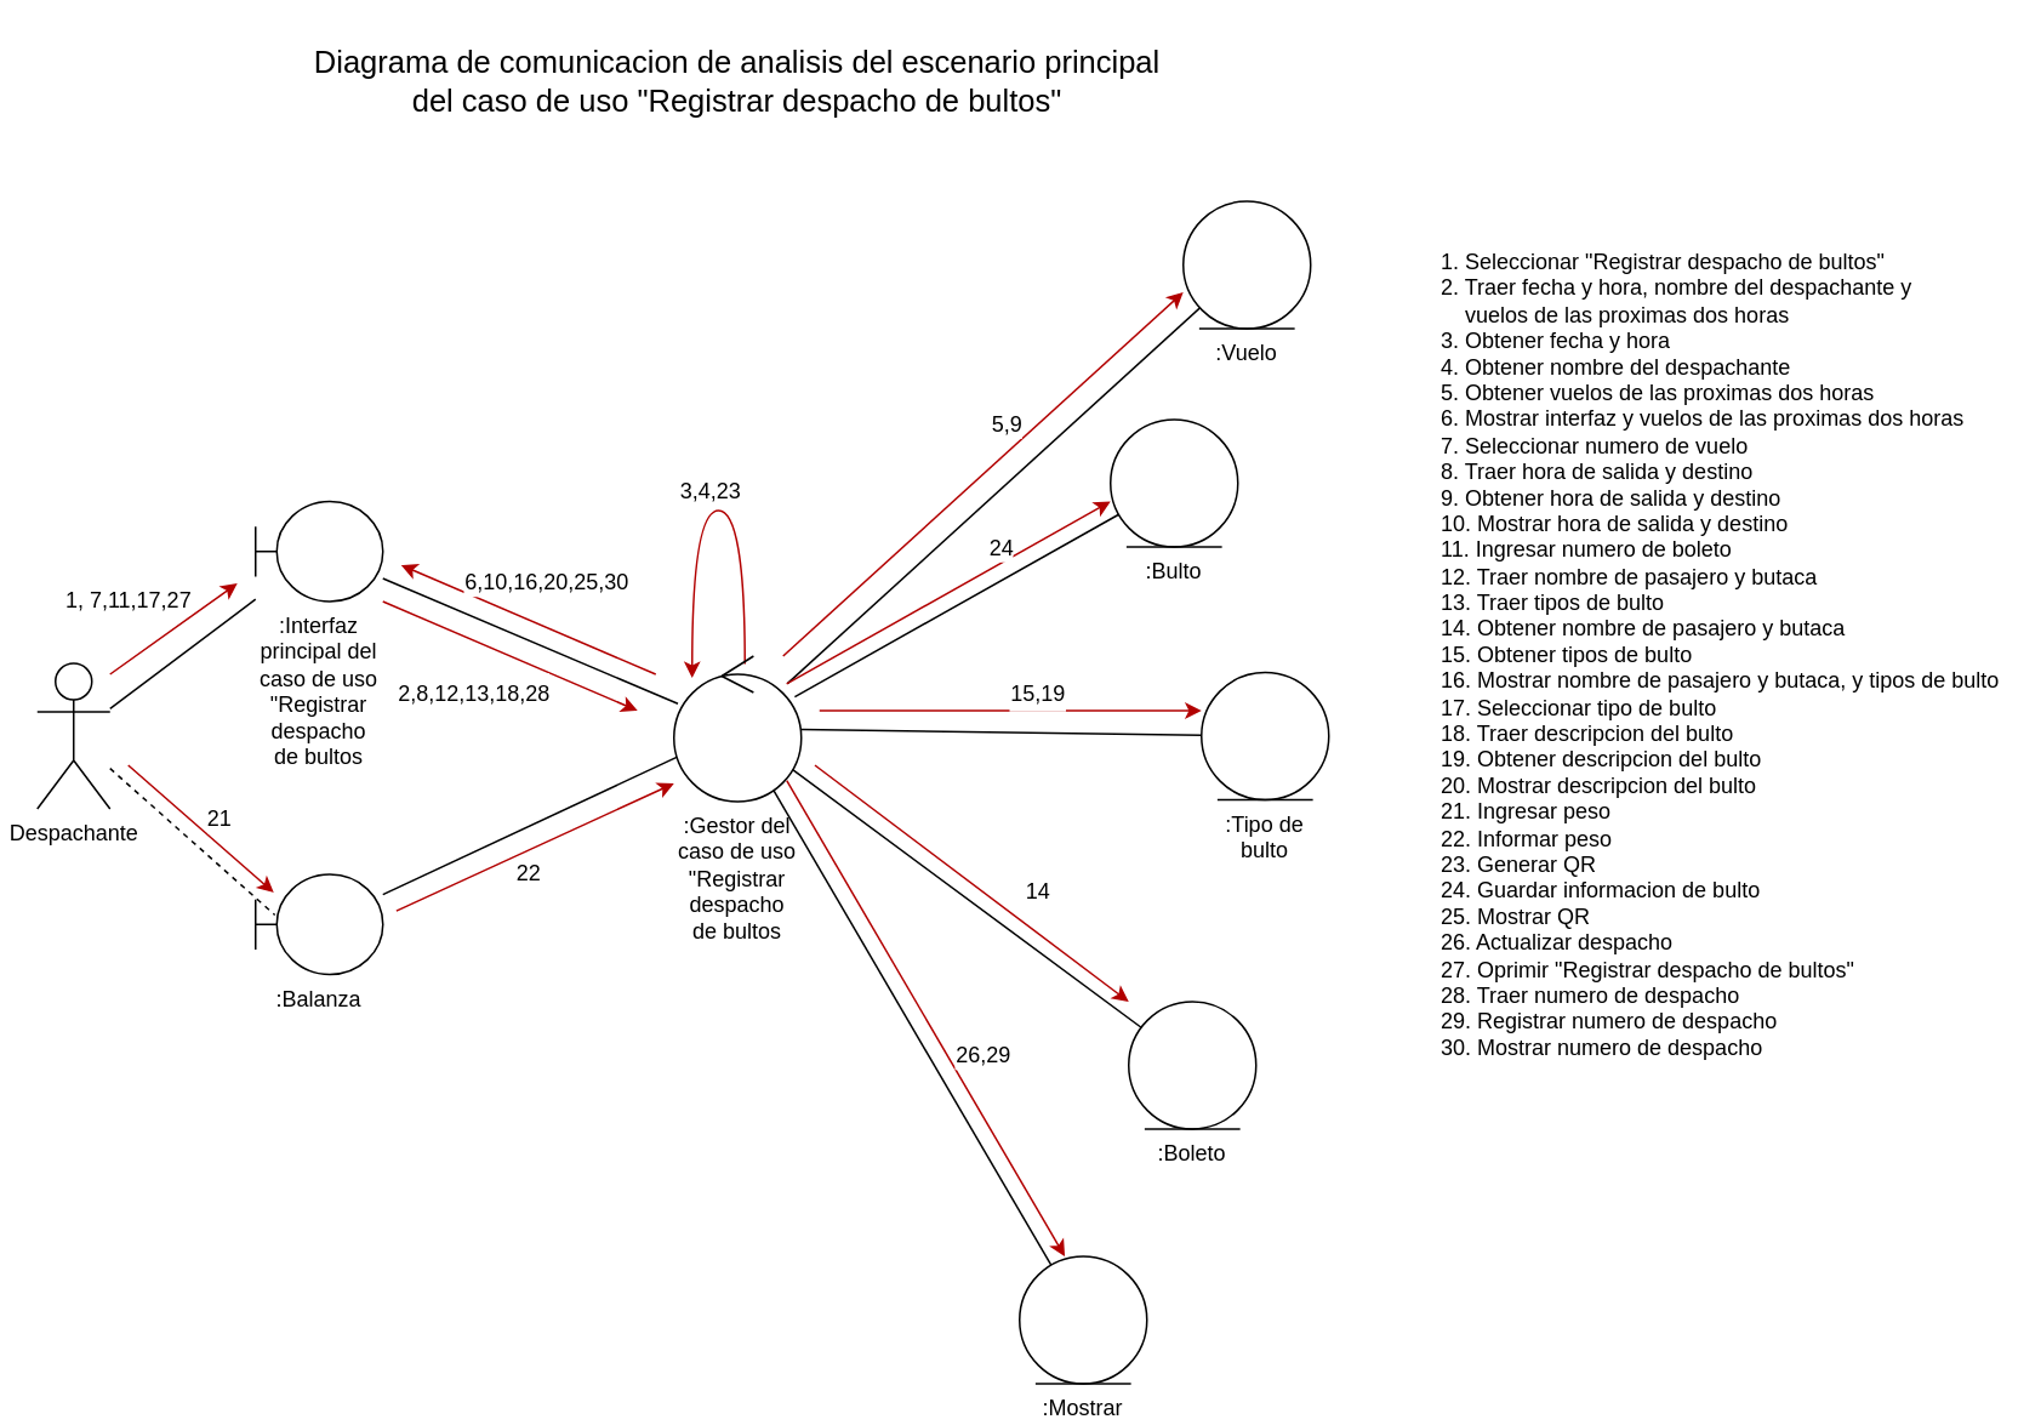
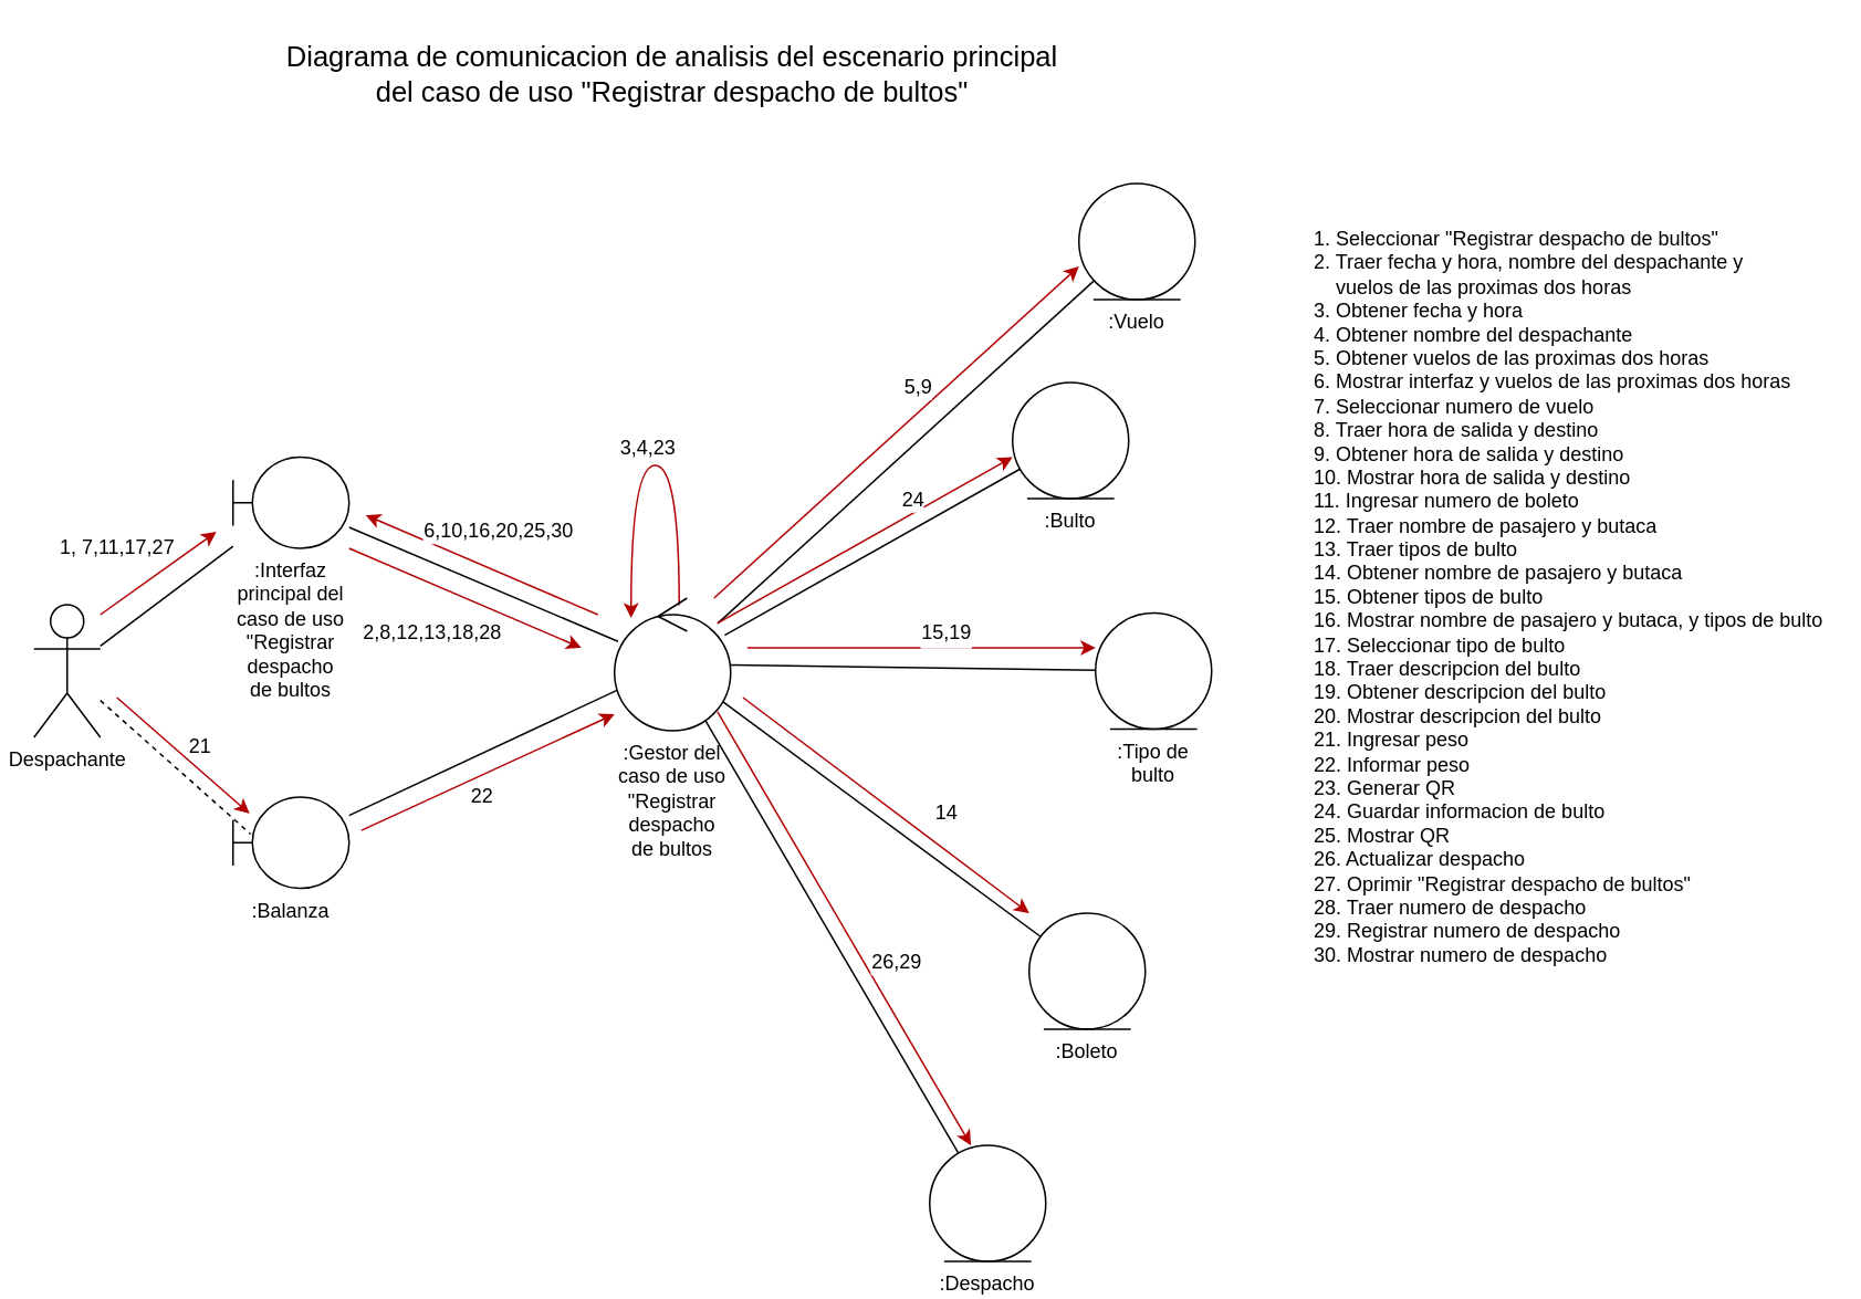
  <mxCell id="0" />
  <mxCell id="1" parent="0" />
  <mxCell id="2" style="edgeStyle=none;rounded=0;orthogonalLoop=1;jettySize=auto;html=1;fontSize=17;endArrow=none;endFill=0;" edge="1" parent="1" source="4" target="6"><mxGeometry relative="1" as="geometry" /></mxCell>
  <mxCell id="3" style="edgeStyle=none;rounded=0;orthogonalLoop=1;jettySize=auto;html=1;entryX=0.152;entryY=0.406;entryDx=0;entryDy=0;entryPerimeter=0;fontSize=17;endArrow=none;endFill=0;dashed=1;" edge="1" parent="1" source="4" target="8"><mxGeometry relative="1" as="geometry" /></mxCell>
  <mxCell id="4" value="Despachante" style="shape=umlActor;verticalLabelPosition=bottom;verticalAlign=top;html=1;" vertex="1" parent="1"><mxGeometry x="20" y="364" width="40" height="80" as="geometry" /></mxCell>
  <mxCell id="5" style="rounded=0;orthogonalLoop=1;jettySize=auto;html=1;fontSize=17;endArrow=none;endFill=0;" edge="1" parent="1" source="6" target="15"><mxGeometry relative="1" as="geometry" /></mxCell>
  <mxCell id="6" value=":Interfaz principal del caso de uso &quot;Registrar despacho de bultos" style="shape=umlBoundary;whiteSpace=wrap;html=1;labelPosition=center;verticalLabelPosition=bottom;align=center;verticalAlign=top;" vertex="1" parent="1"><mxGeometry x="140" y="275" width="70" height="55" as="geometry" /></mxCell>
  <mxCell id="7" style="edgeStyle=none;rounded=0;orthogonalLoop=1;jettySize=auto;html=1;fontSize=17;endArrow=none;endFill=0;" edge="1" parent="1" source="8" target="15"><mxGeometry relative="1" as="geometry" /></mxCell>
  <mxCell id="8" value=":Balanza" style="shape=umlBoundary;whiteSpace=wrap;html=1;labelPosition=center;verticalLabelPosition=bottom;align=center;verticalAlign=top;" vertex="1" parent="1"><mxGeometry x="140" y="480" width="70" height="55" as="geometry" /></mxCell>
  <mxCell id="9" style="edgeStyle=none;rounded=0;orthogonalLoop=1;jettySize=auto;html=1;fontSize=17;endArrow=none;endFill=0;" edge="1" parent="1" source="15" target="16"><mxGeometry relative="1" as="geometry" /></mxCell>
  <mxCell id="10" style="edgeStyle=none;rounded=0;orthogonalLoop=1;jettySize=auto;html=1;fontSize=17;endArrow=none;endFill=0;" edge="1" parent="1" source="15" target="20"><mxGeometry relative="1" as="geometry" /></mxCell>
  <mxCell id="11" style="edgeStyle=none;rounded=0;orthogonalLoop=1;jettySize=auto;html=1;fontSize=17;endArrow=none;endFill=0;" edge="1" parent="1" source="15" target="17"><mxGeometry relative="1" as="geometry" /></mxCell>
  <mxCell id="12" style="edgeStyle=none;rounded=0;orthogonalLoop=1;jettySize=auto;html=1;fontSize=17;endArrow=none;endFill=0;" edge="1" parent="1" source="15" target="18"><mxGeometry relative="1" as="geometry" /></mxCell>
  <mxCell id="13" style="edgeStyle=none;rounded=0;orthogonalLoop=1;jettySize=auto;html=1;fontSize=17;endArrow=none;endFill=0;" edge="1" parent="1" source="15" target="19"><mxGeometry relative="1" as="geometry" /></mxCell>
  <mxCell id="14" value="3,4,23" style="edgeStyle=orthogonalEdgeStyle;rounded=0;jumpStyle=gap;orthogonalLoop=1;jettySize=auto;html=1;fontSize=12;endArrow=classic;endFill=1;curved=1;fillColor=#e51400;strokeColor=#B20000;exitX=0.557;exitY=0.054;exitDx=0;exitDy=0;exitPerimeter=0;" edge="1" parent="1" source="15" target="15"><mxGeometry x="0.006" y="-10" relative="1" as="geometry"><mxPoint x="390" y="170" as="sourcePoint" /><Array as="points"><mxPoint x="380" y="280" /></Array><mxPoint as="offset" /></mxGeometry></mxCell>
  <mxCell id="15" value=":Gestor del caso de uso &quot;Registrar despacho de bultos" style="ellipse;shape=umlControl;whiteSpace=wrap;html=1;labelPosition=center;verticalLabelPosition=bottom;align=center;verticalAlign=top;" vertex="1" parent="1"><mxGeometry x="370" y="360" width="70" height="80" as="geometry" /></mxCell>
  <mxCell id="16" value=":Vuelo" style="ellipse;shape=umlEntity;whiteSpace=wrap;html=1;labelPosition=center;verticalLabelPosition=bottom;align=center;verticalAlign=top;" vertex="1" parent="1"><mxGeometry x="650" y="110" width="70" height="70" as="geometry" /></mxCell>
  <mxCell id="17" value=":Tipo de bulto" style="ellipse;shape=umlEntity;whiteSpace=wrap;html=1;labelPosition=center;verticalLabelPosition=bottom;align=center;verticalAlign=top;" vertex="1" parent="1"><mxGeometry x="660" y="369" width="70" height="70" as="geometry" /></mxCell>
  <mxCell id="18" value=":Boleto" style="ellipse;shape=umlEntity;whiteSpace=wrap;html=1;labelPosition=center;verticalLabelPosition=bottom;align=center;verticalAlign=top;" vertex="1" parent="1"><mxGeometry x="620" y="550" width="70" height="70" as="geometry" /></mxCell>
- <mxCell id="19" value=":Mostrar" style="ellipse;shape=umlEntity;whiteSpace=wrap;html=1;labelPosition=center;verticalLabelPosition=bottom;align=center;verticalAlign=top;" vertex="1" parent="1"><mxGeometry x="560" y="690" width="70" height="70" as="geometry" /></mxCell>
+ <mxCell id="19" value=":Despacho" style="ellipse;shape=umlEntity;whiteSpace=wrap;html=1;labelPosition=center;verticalLabelPosition=bottom;align=center;verticalAlign=top;" vertex="1" parent="1"><mxGeometry x="560" y="690" width="70" height="70" as="geometry" /></mxCell>
  <mxCell id="20" value=":Bulto" style="ellipse;shape=umlEntity;whiteSpace=wrap;html=1;labelPosition=center;verticalLabelPosition=bottom;align=center;verticalAlign=top;" vertex="1" parent="1"><mxGeometry x="610" y="230" width="70" height="70" as="geometry" /></mxCell>
  <mxCell id="21" value="Diagrama de comunicacion de analisis del escenario principal del caso de uso &quot;Registrar despacho de bultos&quot;" style="text;html=1;strokeColor=none;fillColor=none;align=center;verticalAlign=middle;whiteSpace=wrap;rounded=0;fontSize=17;" vertex="1" parent="1"><mxGeometry x="170" y="20" width="470" height="50" as="geometry" /></mxCell>
  <mxCell id="22" value="6,10,16,20,25,30" style="rounded=0;orthogonalLoop=1;jettySize=auto;html=1;fontSize=12;endArrow=classic;endFill=1;fillColor=#e51400;strokeColor=#B20000;" edge="1" parent="1"><mxGeometry x="-0.015" y="-22" relative="1" as="geometry"><mxPoint x="360" y="370" as="sourcePoint" /><mxPoint x="220" y="310" as="targetPoint" /><mxPoint as="offset" /></mxGeometry></mxCell>
  <mxCell id="23" value="22" style="edgeStyle=none;rounded=0;orthogonalLoop=1;jettySize=auto;html=1;fontSize=12;endArrow=classic;endFill=1;fillColor=#e51400;strokeColor=#B20000;" edge="1" parent="1"><mxGeometry x="-0.115" y="-12" relative="1" as="geometry"><mxPoint x="217.42" y="500.049" as="sourcePoint" /><mxPoint x="370" y="430" as="targetPoint" /><mxPoint as="offset" /></mxGeometry></mxCell>
  <mxCell id="24" value="1, 7,11,17,27" style="edgeStyle=none;rounded=0;orthogonalLoop=1;jettySize=auto;html=1;fontSize=12;endArrow=classic;endFill=1;fillColor=#e51400;strokeColor=#B20000;" edge="1" parent="1"><mxGeometry x="-0.27" y="27" relative="1" as="geometry"><mxPoint x="60" y="370" as="sourcePoint" /><mxPoint x="130" y="320.005" as="targetPoint" /><mxPoint as="offset" /></mxGeometry></mxCell>
  <mxCell id="25" value="&lt;font style=&quot;font-size: 12px;&quot;&gt;2,8,12,13,18,28&lt;/font&gt;" style="rounded=0;orthogonalLoop=1;jettySize=auto;html=1;fontSize=17;endArrow=classic;endFill=1;fillColor=#e51400;strokeColor=#B20000;" edge="1" parent="1"><mxGeometry x="-0.138" y="-26" relative="1" as="geometry"><mxPoint x="210" y="330" as="sourcePoint" /><mxPoint x="350" y="390" as="targetPoint" /><mxPoint as="offset" /></mxGeometry></mxCell>
  <mxCell id="26" value="21" style="edgeStyle=none;rounded=0;orthogonalLoop=1;jettySize=auto;html=1;fontSize=12;endArrow=classic;endFill=1;fillColor=#e51400;strokeColor=#B20000;" edge="1" parent="1"><mxGeometry x="0.08" y="10" relative="1" as="geometry"><mxPoint x="70" y="420.005" as="sourcePoint" /><mxPoint x="150" y="490" as="targetPoint" /><mxPoint x="1" as="offset" /></mxGeometry></mxCell>
  <mxCell id="27" style="edgeStyle=none;rounded=0;orthogonalLoop=1;jettySize=auto;html=1;fontSize=17;endArrow=classic;endFill=1;fillColor=#e51400;strokeColor=#B20000;entryX=0;entryY=0.714;entryDx=0;entryDy=0;entryPerimeter=0;" edge="1" parent="1" target="16"><mxGeometry relative="1" as="geometry"><mxPoint x="430" y="360" as="sourcePoint" /><mxPoint x="550" y="170" as="targetPoint" /></mxGeometry></mxCell>
  <mxCell id="28" value="5,9" style="edgeLabel;html=1;align=center;verticalAlign=middle;resizable=0;points=[];fontSize=12;" vertex="1" connectable="0" parent="27"><mxGeometry x="0.178" y="1" relative="1" as="geometry"><mxPoint x="-6" y="-9" as="offset" /></mxGeometry></mxCell>
  <mxCell id="29" style="edgeStyle=none;rounded=0;orthogonalLoop=1;jettySize=auto;html=1;fontSize=17;endArrow=classic;endFill=1;fillColor=#e51400;strokeColor=#B20000;" edge="1" parent="1"><mxGeometry relative="1" as="geometry"><mxPoint x="431.942" y="375.244" as="sourcePoint" /><mxPoint x="610" y="275" as="targetPoint" /></mxGeometry></mxCell>
  <mxCell id="30" value="24" style="edgeLabel;html=1;align=center;verticalAlign=middle;resizable=0;points=[];fontSize=12;" vertex="1" connectable="0" parent="29"><mxGeometry x="0.61" y="1" relative="1" as="geometry"><mxPoint x="-25" y="7" as="offset" /></mxGeometry></mxCell>
  <mxCell id="31" value="&lt;font style=&quot;font-size: 12px;&quot;&gt;15,19&lt;/font&gt;" style="edgeStyle=none;rounded=0;orthogonalLoop=1;jettySize=auto;html=1;fontSize=17;endArrow=classic;endFill=1;fillColor=#e51400;strokeColor=#B20000;" edge="1" parent="1"><mxGeometry x="0.143" y="10" relative="1" as="geometry"><mxPoint x="449.998" y="390.002" as="sourcePoint" /><mxPoint x="660" y="390" as="targetPoint" /><mxPoint as="offset" /></mxGeometry></mxCell>
  <mxCell id="32" value="14" style="edgeStyle=none;rounded=0;orthogonalLoop=1;jettySize=auto;html=1;fontSize=12;endArrow=classic;endFill=1;fillColor=#e51400;strokeColor=#B20000;" edge="1" parent="1"><mxGeometry x="0.296" y="18" relative="1" as="geometry"><mxPoint x="447.485" y="420.004" as="sourcePoint" /><mxPoint x="620" y="550" as="targetPoint" /><mxPoint as="offset" /></mxGeometry></mxCell>
  <mxCell id="33" value="26,29" style="edgeStyle=none;rounded=0;orthogonalLoop=1;jettySize=auto;html=1;fontSize=12;endArrow=classic;endFill=1;fillColor=#e51400;strokeColor=#B20000;" edge="1" parent="1"><mxGeometry x="0.224" y="17" relative="1" as="geometry"><mxPoint x="432.004" y="428.472" as="sourcePoint" /><mxPoint x="584.886" y="690.005" as="targetPoint" /><mxPoint as="offset" /></mxGeometry></mxCell>
  <mxCell id="34" value="1. Seleccionar &quot;Registrar despacho de bultos&quot;&lt;br&gt;2. Traer fecha y hora,&amp;nbsp;nombre del despachante y &lt;br&gt;&amp;nbsp; &amp;nbsp; vuelos de las proximas dos horas&lt;br&gt;3. Obtener fecha y hora&lt;br&gt;4. Obtener nombre del despachante&lt;br&gt;5. Obtener vuelos de las proximas dos horas&lt;br&gt;6. Mostrar interfaz y vuelos de las proximas dos horas&lt;br&gt;7. Seleccionar numero de vuelo&lt;br&gt;8. Traer hora de salida y destino&lt;br&gt;9. Obtener hora de salida y destino&lt;br&gt;10. Mostrar hora de salida y destino&lt;br&gt;11. Ingresar numero de boleto&lt;br&gt;12. Traer nombre de pasajero y butaca&lt;br&gt;13. Traer tipos de bulto&lt;br&gt;14. Obtener nombre de pasajero y butaca&lt;br&gt;15. Obtener tipos de bulto&lt;br&gt;16. Mostrar nombre de pasajero y butaca, y tipos de bulto&lt;br&gt;17. Seleccionar tipo de bulto&lt;br&gt;18. Traer descripcion del bulto&lt;br&gt;19. Obtener descripcion del bulto&lt;br&gt;20. Mostrar descripcion del bulto&lt;br&gt;21. Ingresar peso&lt;br&gt;22. Informar peso&lt;br&gt;23. Generar QR&lt;br&gt;24. Guardar informacion de bulto&lt;br&gt;25. Mostrar QR&lt;br&gt;26. Actualizar despacho&lt;br&gt;27. Oprimir &quot;Registrar despacho de bultos&quot;&lt;br&gt;28. Traer numero de despacho&lt;br&gt;29. Registrar numero de despacho&lt;br&gt;30. Mostrar numero de despacho" style="text;html=1;strokeColor=none;fillColor=none;align=left;verticalAlign=top;whiteSpace=wrap;rounded=0;fontSize=12;" vertex="1" parent="1"><mxGeometry x="790" y="130" width="310" height="450" as="geometry" /></mxCell>
